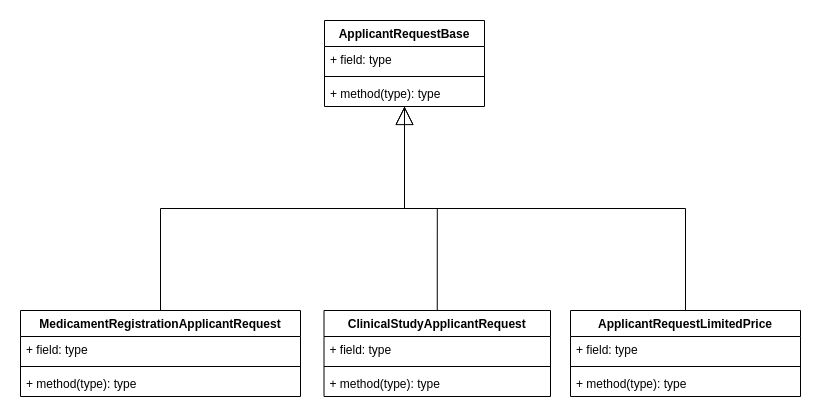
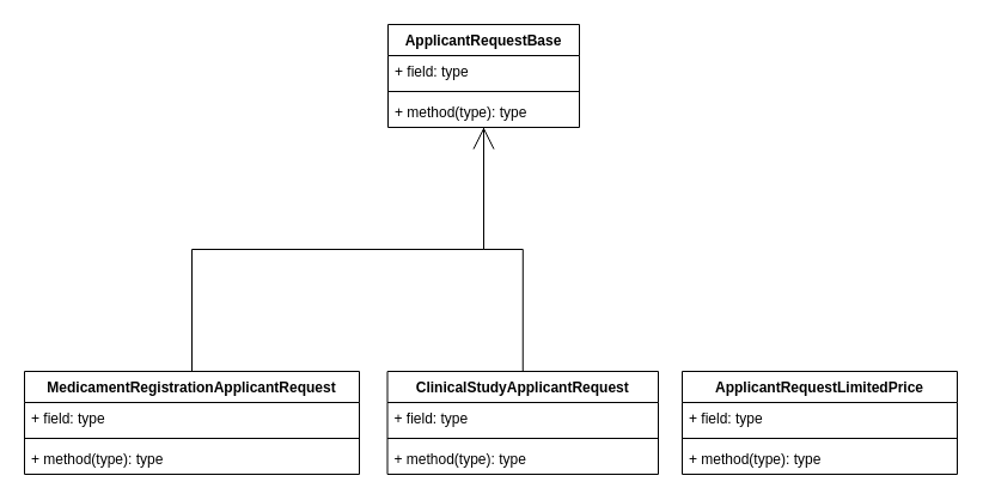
  <mxCell id="0" />
  <mxCell id="1" parent="0" />
  <mxCell id="2" value="ClinicalStudyApplicantRequest" style="swimlane;fontStyle=1;align=center;verticalAlign=top;childLayout=stackLayout;horizontal=1;startSize=26;horizontalStack=0;resizeParent=1;resizeParentMax=0;resizeLast=0;collapsible=1;marginBottom=0;" vertex="1" parent="1"><mxGeometry x="323.5" y="310" width="226.5" height="86" as="geometry" /></mxCell>
  <mxCell id="3" value="+ field: type" style="text;strokeColor=none;fillColor=none;align=left;verticalAlign=top;spacingLeft=4;spacingRight=4;overflow=hidden;rotatable=0;points=[[0,0.5],[1,0.5]];portConstraint=eastwest;" vertex="1" parent="2"><mxGeometry y="26" width="226.5" height="26" as="geometry" /></mxCell>
  <mxCell id="4" value="" style="line;strokeWidth=1;fillColor=none;align=left;verticalAlign=middle;spacingTop=-1;spacingLeft=3;spacingRight=3;rotatable=0;labelPosition=right;points=[];portConstraint=eastwest;strokeColor=inherit;" vertex="1" parent="2"><mxGeometry y="52" width="226.5" height="8" as="geometry" /></mxCell>
  <mxCell id="5" value="+ method(type): type" style="text;strokeColor=none;fillColor=none;align=left;verticalAlign=top;spacingLeft=4;spacingRight=4;overflow=hidden;rotatable=0;points=[[0,0.5],[1,0.5]];portConstraint=eastwest;" vertex="1" parent="2"><mxGeometry y="60" width="226.5" height="26" as="geometry" /></mxCell>
  <mxCell id="6" value="ApplicantRequestLimitedPrice" style="swimlane;fontStyle=1;align=center;verticalAlign=top;childLayout=stackLayout;horizontal=1;startSize=26;horizontalStack=0;resizeParent=1;resizeParentMax=0;resizeLast=0;collapsible=1;marginBottom=0;" vertex="1" parent="1"><mxGeometry x="570" y="310" width="230" height="86" as="geometry" /></mxCell>
  <mxCell id="7" value="+ field: type" style="text;strokeColor=none;fillColor=none;align=left;verticalAlign=top;spacingLeft=4;spacingRight=4;overflow=hidden;rotatable=0;points=[[0,0.5],[1,0.5]];portConstraint=eastwest;" vertex="1" parent="6"><mxGeometry y="26" width="230" height="26" as="geometry" /></mxCell>
  <mxCell id="8" value="" style="line;strokeWidth=1;fillColor=none;align=left;verticalAlign=middle;spacingTop=-1;spacingLeft=3;spacingRight=3;rotatable=0;labelPosition=right;points=[];portConstraint=eastwest;strokeColor=inherit;" vertex="1" parent="6"><mxGeometry y="52" width="230" height="8" as="geometry" /></mxCell>
  <mxCell id="9" value="+ method(type): type" style="text;strokeColor=none;fillColor=none;align=left;verticalAlign=top;spacingLeft=4;spacingRight=4;overflow=hidden;rotatable=0;points=[[0,0.5],[1,0.5]];portConstraint=eastwest;" vertex="1" parent="6"><mxGeometry y="60" width="230" height="26" as="geometry" /></mxCell>
  <mxCell id="10" value="MedicamentRegistrationApplicantRequest" style="swimlane;fontStyle=1;align=center;verticalAlign=top;childLayout=stackLayout;horizontal=1;startSize=26;horizontalStack=0;resizeParent=1;resizeParentMax=0;resizeLast=0;collapsible=1;marginBottom=0;" vertex="1" parent="1"><mxGeometry x="20" y="310" width="280" height="86" as="geometry" /></mxCell>
  <mxCell id="11" value="+ field: type" style="text;strokeColor=none;fillColor=none;align=left;verticalAlign=top;spacingLeft=4;spacingRight=4;overflow=hidden;rotatable=0;points=[[0,0.5],[1,0.5]];portConstraint=eastwest;" vertex="1" parent="10"><mxGeometry y="26" width="280" height="26" as="geometry" /></mxCell>
  <mxCell id="12" value="" style="line;strokeWidth=1;fillColor=none;align=left;verticalAlign=middle;spacingTop=-1;spacingLeft=3;spacingRight=3;rotatable=0;labelPosition=right;points=[];portConstraint=eastwest;strokeColor=inherit;" vertex="1" parent="10"><mxGeometry y="52" width="280" height="8" as="geometry" /></mxCell>
  <mxCell id="13" value="+ method(type): type" style="text;strokeColor=none;fillColor=none;align=left;verticalAlign=top;spacingLeft=4;spacingRight=4;overflow=hidden;rotatable=0;points=[[0,0.5],[1,0.5]];portConstraint=eastwest;" vertex="1" parent="10"><mxGeometry y="60" width="280" height="26" as="geometry" /></mxCell>
  <mxCell id="14" value="ApplicantRequestBase" style="swimlane;fontStyle=1;align=center;verticalAlign=top;childLayout=stackLayout;horizontal=1;startSize=26;horizontalStack=0;resizeParent=1;resizeParentMax=0;resizeLast=0;collapsible=1;marginBottom=0;" vertex="1" parent="1"><mxGeometry x="324" y="20" width="160" height="86" as="geometry" /></mxCell>
  <mxCell id="15" value="+ field: type" style="text;strokeColor=none;fillColor=none;align=left;verticalAlign=top;spacingLeft=4;spacingRight=4;overflow=hidden;rotatable=0;points=[[0,0.5],[1,0.5]];portConstraint=eastwest;" vertex="1" parent="14"><mxGeometry y="26" width="160" height="26" as="geometry" /></mxCell>
  <mxCell id="16" value="" style="line;strokeWidth=1;fillColor=none;align=left;verticalAlign=middle;spacingTop=-1;spacingLeft=3;spacingRight=3;rotatable=0;labelPosition=right;points=[];portConstraint=eastwest;strokeColor=inherit;" vertex="1" parent="14"><mxGeometry y="52" width="160" height="8" as="geometry" /></mxCell>
  <mxCell id="17" value="+ method(type): type" style="text;strokeColor=none;fillColor=none;align=left;verticalAlign=top;spacingLeft=4;spacingRight=4;overflow=hidden;rotatable=0;points=[[0,0.5],[1,0.5]];portConstraint=eastwest;" vertex="1" parent="14"><mxGeometry y="60" width="160" height="26" as="geometry" /></mxCell>
  <mxCell id="18" value="" style="endArrow=none;endSize=16;endFill=0;html=1;rounded=0;edgeStyle=orthogonalEdgeStyle;exitX=0.5;exitY=0;exitDx=0;exitDy=0;" edge="1" parent="1" source="10" target="14"><mxGeometry width="160" relative="1" as="geometry"><mxPoint x="320" y="350" as="sourcePoint" /><mxPoint x="480" y="350" as="targetPoint" /></mxGeometry></mxCell>
  <mxCell id="19" value="" style="endArrow=open;endSize=16;endFill=0;html=1;rounded=0;edgeStyle=orthogonalEdgeStyle;exitX=0.5;exitY=0;exitDx=0;exitDy=0;" edge="1" parent="1" source="2" target="14"><mxGeometry width="160" relative="1" as="geometry"><mxPoint x="170" y="320" as="sourcePoint" /><mxPoint x="414" y="116" as="targetPoint" /></mxGeometry></mxCell>
- <mxCell id="20" value="" style="endArrow=block;endSize=16;endFill=0;html=1;rounded=0;edgeStyle=orthogonalEdgeStyle;exitX=0.5;exitY=0;exitDx=0;exitDy=0;" edge="1" parent="1" source="6" target="14"><mxGeometry width="160" relative="1" as="geometry"><mxPoint x="446.75" y="320" as="sourcePoint" /><mxPoint x="414" y="116" as="targetPoint" /></mxGeometry></mxCell>
